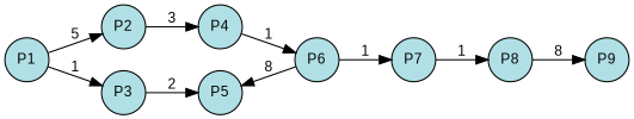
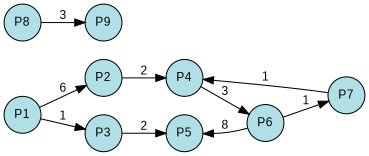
  digraph {
    rankdir=LR
    splines=true
    node [fillcolor=powderblue fixedsize=true fontcolor=black fontname=arial fontsize=12 margin=0 shape=circle style=filled]
    edge [fontcolor=black fontname=arial fontsize=12 margin=0]
    n1 [label=P1 width=0.5]
    n2 [label=P2 width=0.5]
    n3 [label=P3 width=0.5]
    n4 [label=P4 width=0.5]
    n5 [label=P5 width=0.5]
    n6 [label=P6 width=0.5]
    n7 [label=P7 width=0.5]
    n8 [label=P8 width=0.5]
    n9 [label=P9 width=0.5]
    subgraph sub_1 {
      rank=same
      n1
    }
    subgraph sub_2 {
      rank=same
      n2
      n3
    }
    subgraph sub_3 {
      rank=same
      n4
      n5
    }
    subgraph sub_4 {
      rank=same
      n6
    }
    subgraph sub_5 {
      rank=same
      n7
    }
    subgraph sub_6 {
      rank=same
      n8
    }
    subgraph sub_7 {
      rank=same
      n9
    }
-   n1 -> n2 [label=5]
+   n1 -> n2 [label=6]
    n1 -> n3 [label=1]
-   n2 -> n4 [label=3]
+   n2 -> n4 [label=2]
    n3 -> n5 [label=2]
-   n4 -> n6 [label=1]
+   n4 -> n6 [label=3]
    n6 -> n5 [label=8]
    n6 -> n7 [label=1]
-   n7 -> n8 [label=1]
-   n8 -> n9 [label=8]
+   n7 -> n4 [label=1]
+   n8 -> n9 [label=3]
  }
